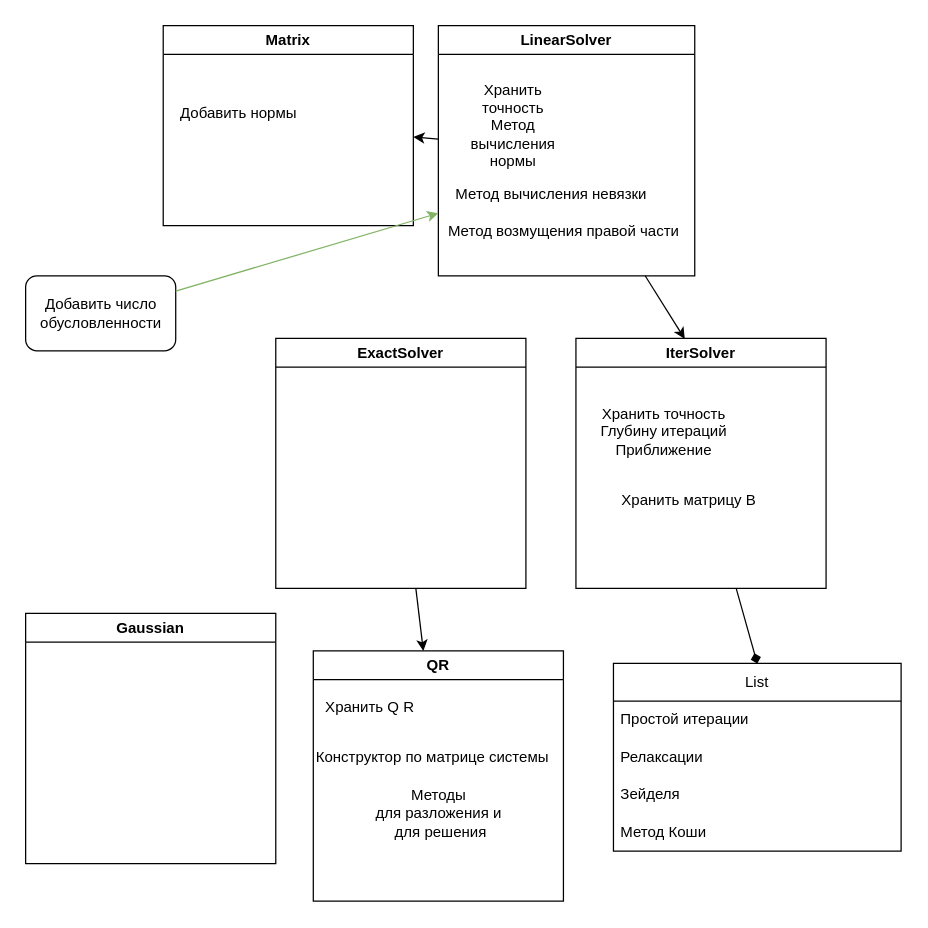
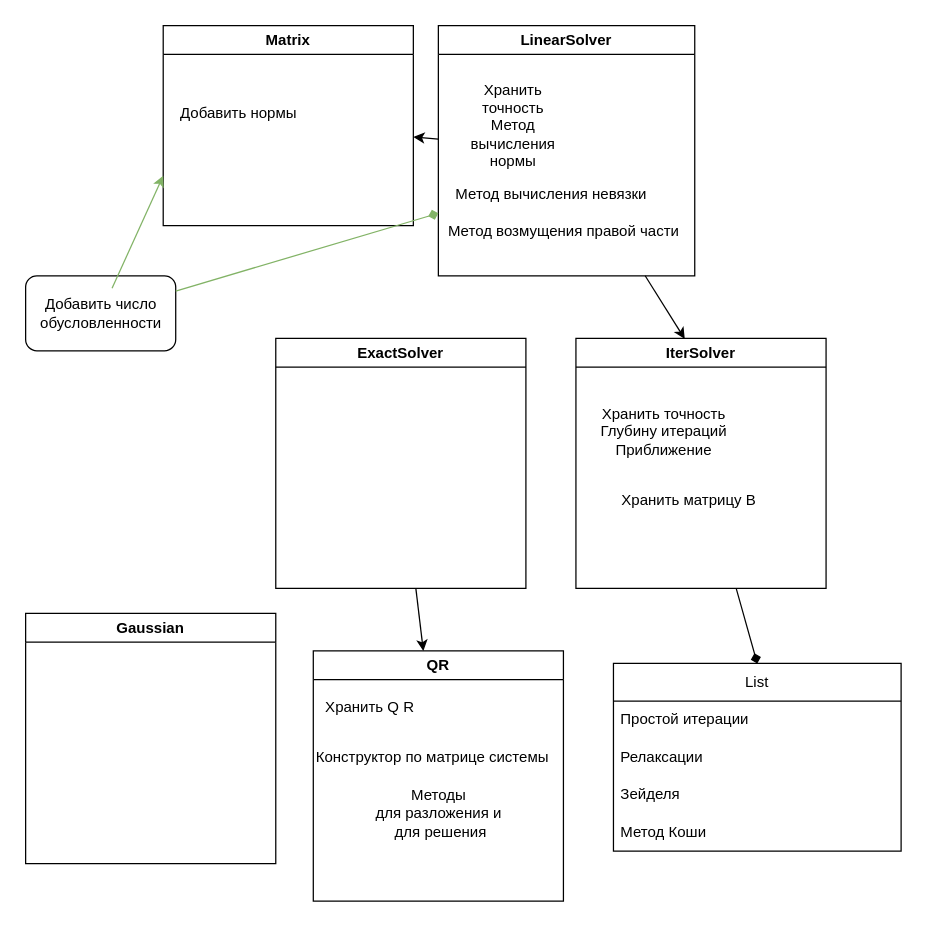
  <mxCell id="0" />
  <mxCell id="1" parent="0" />
  <mxCell id="2" value="" style="rounded=1;whiteSpace=wrap;html=1;" vertex="1" parent="1"><mxGeometry x="20" y="220" width="120" height="60" as="geometry" /></mxCell>
  <mxCell id="3" value="Matrix" style="swimlane;whiteSpace=wrap;html=1;" vertex="1" parent="1"><mxGeometry x="130" y="20" width="200" height="160" as="geometry"><mxRectangle x="310" y="70" width="80" height="30" as="alternateBounds" /></mxGeometry></mxCell>
  <mxCell id="4" style="edgeStyle=none;html=1;" edge="1" parent="1" source="6" target="3"><mxGeometry relative="1" as="geometry" /></mxCell>
  <mxCell id="5" style="edgeStyle=none;html=1;entryX=0.435;entryY=0.002;entryDx=0;entryDy=0;entryPerimeter=0;" edge="1" parent="1" source="6" target="13"><mxGeometry relative="1" as="geometry" /></mxCell>
  <mxCell id="6" value="LinearSolver" style="swimlane;whiteSpace=wrap;html=1;movable=1;resizable=1;rotatable=1;deletable=1;editable=1;connectable=1;" vertex="1" parent="1"><mxGeometry x="350" y="20" width="205" height="200" as="geometry"><mxRectangle x="380" y="50" width="140" height="30" as="alternateBounds" /></mxGeometry></mxCell>
  <mxCell id="7" value="Хранить точность&lt;br&gt;Метод вычисления нормы" style="text;html=1;strokeColor=none;fillColor=none;align=center;verticalAlign=middle;whiteSpace=wrap;rounded=0;" vertex="1" parent="6"><mxGeometry x="30" y="65" width="60" height="30" as="geometry" /></mxCell>
  <mxCell id="8" value="Метод вычисления невязки" style="text;html=1;align=center;verticalAlign=middle;resizable=0;points=[];autosize=1;strokeColor=none;fillColor=none;" vertex="1" parent="6"><mxGeometry y="120" width="180" height="30" as="geometry" /></mxCell>
  <mxCell id="9" value="Метод возмущения правой части" style="text;html=1;align=center;verticalAlign=middle;resizable=0;points=[];autosize=1;strokeColor=none;fillColor=none;" vertex="1" parent="6"><mxGeometry x="-5" y="150" width="210" height="30" as="geometry" /></mxCell>
  <mxCell id="10" style="edgeStyle=none;html=1;" edge="1" parent="1" source="11" target="20"><mxGeometry relative="1" as="geometry" /></mxCell>
  <mxCell id="11" value="ExactSolver" style="swimlane;whiteSpace=wrap;html=1;" vertex="1" parent="1"><mxGeometry x="220" y="270" width="200" height="200" as="geometry"><mxRectangle x="310" y="360" width="140" height="30" as="alternateBounds" /></mxGeometry></mxCell>
  <mxCell id="12" style="edgeStyle=none;html=1;entryX=0.5;entryY=0;entryDx=0;entryDy=0;endArrow=diamond;" edge="1" parent="1" source="13" target="15"><mxGeometry relative="1" as="geometry" /></mxCell>
  <mxCell id="13" value="IterSolver" style="swimlane;whiteSpace=wrap;html=1;startSize=23;" vertex="1" parent="1"><mxGeometry x="460" y="270" width="200" height="200" as="geometry" /></mxCell>
  <mxCell id="14" value="Хранить точность&lt;br&gt;Глубину итераций&lt;br&gt;Приближение" style="text;html=1;align=center;verticalAlign=middle;resizable=0;points=[];autosize=1;strokeColor=none;fillColor=none;" vertex="1" parent="13"><mxGeometry x="10" y="45" width="120" height="60" as="geometry" /></mxCell>
  <mxCell id="15" value="List" style="swimlane;fontStyle=0;childLayout=stackLayout;horizontal=1;startSize=30;horizontalStack=0;resizeParent=1;resizeParentMax=0;resizeLast=0;collapsible=1;marginBottom=0;whiteSpace=wrap;html=1;" vertex="1" parent="1"><mxGeometry x="490" y="530" width="230" height="150" as="geometry"><mxRectangle x="520" y="560" width="60" height="30" as="alternateBounds" /></mxGeometry></mxCell>
  <mxCell id="16" value="Простой итерации" style="text;strokeColor=none;fillColor=none;align=left;verticalAlign=middle;spacingLeft=4;spacingRight=4;overflow=hidden;points=[[0,0.5],[1,0.5]];portConstraint=eastwest;rotatable=0;whiteSpace=wrap;html=1;" vertex="1" parent="15"><mxGeometry y="30" width="230" height="30" as="geometry" /></mxCell>
  <mxCell id="17" value="Релаксации" style="text;strokeColor=none;fillColor=none;align=left;verticalAlign=middle;spacingLeft=4;spacingRight=4;overflow=hidden;points=[[0,0.5],[1,0.5]];portConstraint=eastwest;rotatable=0;whiteSpace=wrap;html=1;" vertex="1" parent="15"><mxGeometry y="60" width="230" height="30" as="geometry" /></mxCell>
  <mxCell id="18" value="Зейделя" style="text;strokeColor=none;fillColor=none;align=left;verticalAlign=middle;spacingLeft=4;spacingRight=4;overflow=hidden;points=[[0,0.5],[1,0.5]];portConstraint=eastwest;rotatable=0;whiteSpace=wrap;html=1;" vertex="1" parent="15"><mxGeometry y="90" width="230" height="30" as="geometry" /></mxCell>
  <mxCell id="19" value="Метод Коши&lt;br&gt;" style="text;strokeColor=none;fillColor=none;align=left;verticalAlign=middle;spacingLeft=4;spacingRight=4;overflow=hidden;points=[[0,0.5],[1,0.5]];portConstraint=eastwest;rotatable=0;whiteSpace=wrap;html=1;" vertex="1" parent="15"><mxGeometry y="120" width="230" height="30" as="geometry" /></mxCell>
  <mxCell id="20" value="QR" style="swimlane;whiteSpace=wrap;html=1;" vertex="1" parent="1"><mxGeometry x="250" y="520" width="200" height="200" as="geometry" /></mxCell>
  <mxCell id="21" value="Хранить Q R" style="text;html=1;align=center;verticalAlign=middle;resizable=0;points=[];autosize=1;strokeColor=none;fillColor=none;" vertex="1" parent="20"><mxGeometry y="30" width="90" height="30" as="geometry" /></mxCell>
  <mxCell id="22" value="Конструктор по матрице системы&lt;br&gt;" style="text;html=1;align=center;verticalAlign=middle;resizable=0;points=[];autosize=1;strokeColor=none;fillColor=none;" vertex="1" parent="20"><mxGeometry x="-10" y="70" width="210" height="30" as="geometry" /></mxCell>
  <mxCell id="23" value="Методы &lt;br&gt;для разложения и&lt;br&gt;&amp;nbsp;для решения" style="text;html=1;align=center;verticalAlign=middle;resizable=0;points=[];autosize=1;strokeColor=none;fillColor=none;" vertex="1" parent="20"><mxGeometry x="40" y="100" width="120" height="60" as="geometry" /></mxCell>
  <mxCell id="24" value="Gaussian" style="swimlane;whiteSpace=wrap;html=1;" vertex="1" parent="1"><mxGeometry x="20" y="490" width="200" height="200" as="geometry" /></mxCell>
  <mxCell id="25" value="Хранить матрицу B&lt;br&gt;" style="text;html=1;align=center;verticalAlign=middle;resizable=0;points=[];autosize=1;strokeColor=none;fillColor=none;" vertex="1" parent="1"><mxGeometry x="485" y="385" width="130" height="30" as="geometry" /></mxCell>
  <mxCell id="26" value="Добавить нормы" style="text;html=1;align=center;verticalAlign=middle;resizable=0;points=[];autosize=1;strokeColor=none;fillColor=none;" vertex="1" parent="1"><mxGeometry x="130" y="75" width="120" height="30" as="geometry" /></mxCell>
- <mxCell id="28" style="edgeStyle=none;html=1;entryX=0;entryY=0.75;entryDx=0;entryDy=0;fillColor=#d5e8d4;strokeColor=#82b366;" edge="1" parent="1" source="29" target="6"><mxGeometry relative="1" as="geometry" /></mxCell>
+ <mxCell id="27" style="edgeStyle=none;html=1;entryX=0;entryY=0.75;entryDx=0;entryDy=0;fillColor=#d5e8d4;strokeColor=#82b366;" edge="1" parent="1" source="29" target="3"><mxGeometry relative="1" as="geometry" /></mxCell>
+ <mxCell id="28" style="edgeStyle=none;html=1;entryX=0;entryY=0.75;entryDx=0;entryDy=0;fillColor=#d5e8d4;strokeColor=#82b366;endArrow=diamond;" edge="1" parent="1" source="29" target="6"><mxGeometry relative="1" as="geometry" /></mxCell>
  <mxCell id="29" value="Добавить число &lt;br&gt;обусловленности" style="text;html=1;align=center;verticalAlign=middle;resizable=0;points=[];autosize=1;strokeColor=none;fillColor=none;" vertex="1" parent="1"><mxGeometry x="20" y="230" width="120" height="40" as="geometry" /></mxCell>
